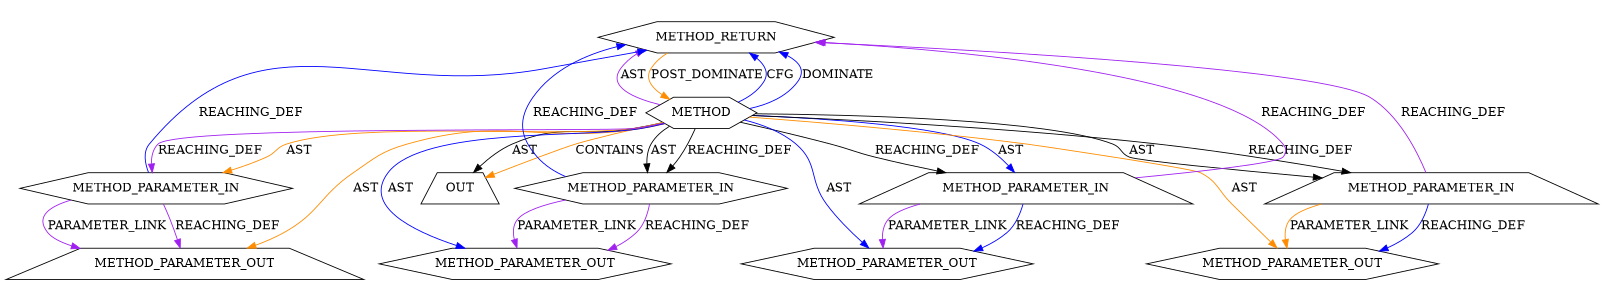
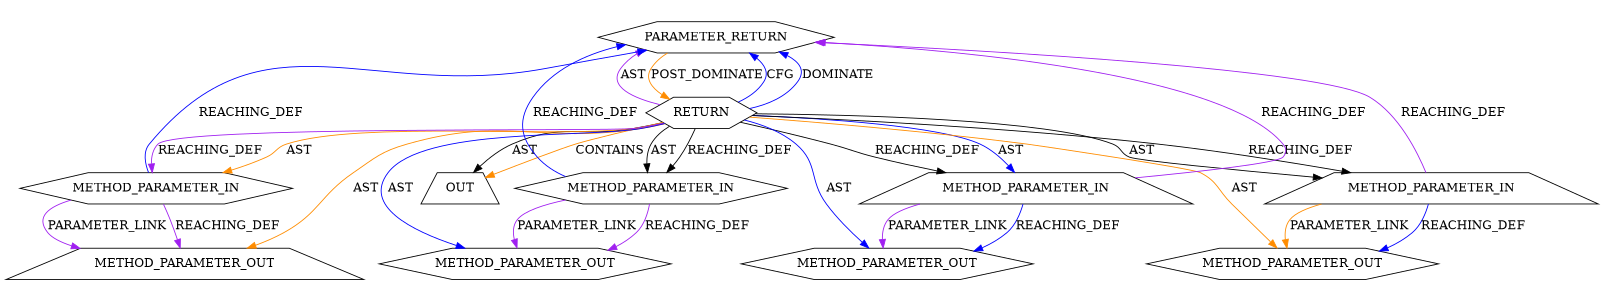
  digraph {
    node [CODE="<empty>" EVALUATION_STRATEGY=BY_VALUE ORDER=2 TYPE_FULL_NAME=ANY shape=hexagon IS_VARIADIC=false]
    edge [color=blue]
-   n1 [CODE=RET label=METHOD_RETURN IS_VARIADIC=""]
-   n2 [AST_PARENT_FULL_NAME="<global>" AST_PARENT_TYPE=NAMESPACE_BLOCK FILENAME="<empty>" FULL_NAME="<operator>.arrayInitializer" IS_EXTERNAL=true NAME="<operator>.arrayInitializer" ORDER=0 label=METHOD EVALUATION_STRATEGY="" TYPE_FULL_NAME="" IS_VARIADIC=""]
+   n1 [CODE=RET label=PARAMETER_RETURN IS_VARIADIC=""]
+   n2 [AST_PARENT_FULL_NAME="<global>" AST_PARENT_TYPE=NAMESPACE_BLOCK FILENAME="<empty>" FULL_NAME="<operator>.arrayInitializer" IS_EXTERNAL=true NAME="<operator>.arrayInitializer" ORDER=0 label=RETURN EVALUATION_STRATEGY="" TYPE_FULL_NAME="" IS_VARIADIC=""]
    n3 [ARGUMENT_INDEX=1 ORDER=1 label=OUT shape=trapezium EVALUATION_STRATEGY="" IS_VARIADIC=""]
    n4 [CODE=p3 INDEX=3 NAME=p3 ORDER=3 label=METHOD_PARAMETER_OUT shape=trapezium]
    n5 [CODE=p2 INDEX=2 NAME=p2 label=METHOD_PARAMETER_IN shape=trapezium]
    n6 [CODE=p2 INDEX=2 NAME=p2 label=METHOD_PARAMETER_OUT]
    n7 [CODE=p4 INDEX=4 NAME=p4 ORDER=4 label=METHOD_PARAMETER_IN shape=trapezium]
    n8 [CODE=p4 INDEX=4 NAME=p4 ORDER=4 label=METHOD_PARAMETER_OUT]
    n9 [CODE=p3 INDEX=3 NAME=p3 ORDER=3 label=METHOD_PARAMETER_IN]
    n10 [CODE=p1 INDEX=1 NAME=p1 ORDER=1 label=METHOD_PARAMETER_OUT]
    n11 [CODE=p1 INDEX=1 NAME=p1 ORDER=1 label=METHOD_PARAMETER_IN]
    n1 -> n2 [color=darkorange label=POST_DOMINATE]
    n2 -> n1 [label=CFG]
    n2 -> n1 [label=DOMINATE]
    n2 -> n1 [color=purple label=AST]
    n2 -> n3 [color=black label=AST]
    n2 -> n3 [color=darkorange label=CONTAINS]
    n2 -> n4 [color=darkorange label=AST]
    n2 -> n5 [color=black label=REACHING_DEF]
    n2 -> n5 [label=AST]
    n2 -> n6 [label=AST]
    n2 -> n7 [color=black label=REACHING_DEF]
    n2 -> n7 [color=black label=AST]
    n2 -> n8 [color=darkorange label=AST]
    n2 -> n9 [color=darkorange label=AST]
    n2 -> n9 [color=purple label=REACHING_DEF]
    n2 -> n10 [label=AST]
    n2 -> n11 [color=black label=REACHING_DEF]
    n2 -> n11 [color=black label=AST]
    n5 -> n1 [VARIABLE=p2 color=purple label=REACHING_DEF]
    n5 -> n6 [color=purple label=PARAMETER_LINK]
    n5 -> n6 [VARIABLE=p2 label=REACHING_DEF]
    n7 -> n1 [VARIABLE=p4 color=purple label=REACHING_DEF]
    n7 -> n8 [VARIABLE=p4 label=REACHING_DEF]
    n7 -> n8 [color=darkorange label=PARAMETER_LINK]
    n9 -> n1 [VARIABLE=p3 label=REACHING_DEF]
    n9 -> n4 [VARIABLE=p3 color=purple label=REACHING_DEF]
    n9 -> n4 [color=purple label=PARAMETER_LINK]
    n11 -> n1 [VARIABLE=p1 label=REACHING_DEF]
    n11 -> n10 [color=purple label=PARAMETER_LINK]
    n11 -> n10 [VARIABLE=p1 color=purple label=REACHING_DEF]
  }
